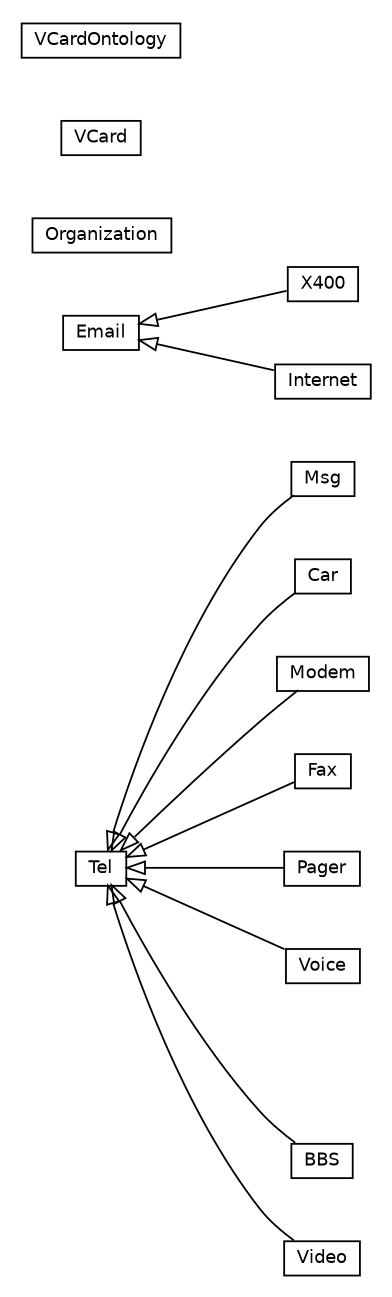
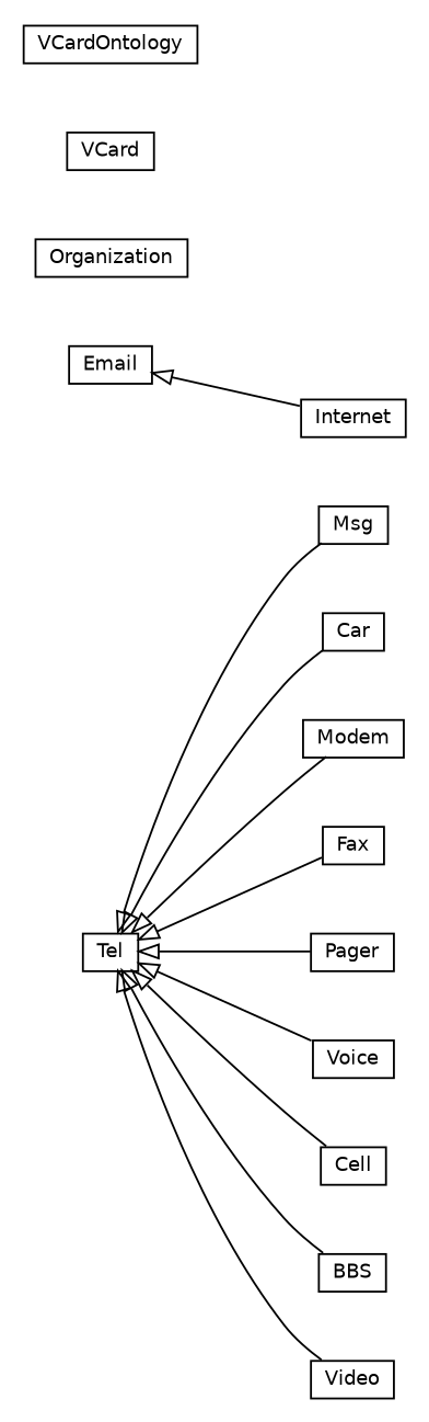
  digraph {
    fontname="DejaVu Sans"
    nodesep=0.25
    rankdir=LR
    ranksep=0.5
    node [fontcolor=black fontname="DejaVu Sans" fontsize=10.0 shape=plaintext]
    edge [arrowtail=empty dir=back fontname="DejaVu Sans" fontsize=10 headport=p labelfontname=Helvetica labelfontsize=10 tailport=p]
    n1 [label=<<table title="org.universAAL.ontology.vcard.Msg" border="0" cellborder="1" cellspacing="0" cellpadding="2" port="p" href="./Msg.html"> 		<tr><td><table border="0" cellspacing="0" cellpadding="1"> <tr><td align="center" balign="center"> Msg </td></tr> 		</table></td></tr> 		</table>>]
-   n2 [label=<<table title="org.universAAL.ontology.vcard.X400" border="0" cellborder="1" cellspacing="0" cellpadding="2" port="p" href="./X400.html"> 		<tr><td><table border="0" cellspacing="0" cellpadding="1"> <tr><td align="center" balign="center"> X400 </td></tr> 		</table></td></tr> 		</table>>]
    n3 [label=<<table title="org.universAAL.ontology.vcard.Organization" border="0" cellborder="1" cellspacing="0" cellpadding="2" port="p" href="./Organization.html"> 		<tr><td><table border="0" cellspacing="0" cellpadding="1"> <tr><td align="center" balign="center"> Organization </td></tr> 		</table></td></tr> 		</table>>]
    n4 [label=<<table title="org.universAAL.ontology.vcard.VCard" border="0" cellborder="1" cellspacing="0" cellpadding="2" port="p" href="./VCard.html"> 		<tr><td><table border="0" cellspacing="0" cellpadding="1"> <tr><td align="center" balign="center"> VCard </td></tr> 		</table></td></tr> 		</table>>]
    n5 [label=<<table title="org.universAAL.ontology.vcard.Car" border="0" cellborder="1" cellspacing="0" cellpadding="2" port="p" href="./Car.html"> 		<tr><td><table border="0" cellspacing="0" cellpadding="1"> <tr><td align="center" balign="center"> Car </td></tr> 		</table></td></tr> 		</table>>]
    n6 [label=<<table title="org.universAAL.ontology.vcard.VCardOntology" border="0" cellborder="1" cellspacing="0" cellpadding="2" port="p" href="./VCardOntology.html"> 		<tr><td><table border="0" cellspacing="0" cellpadding="1"> <tr><td align="center" balign="center"> VCardOntology </td></tr> 		</table></td></tr> 		</table>>]
    n7 [label=<<table title="org.universAAL.ontology.vcard.Modem" border="0" cellborder="1" cellspacing="0" cellpadding="2" port="p" href="./Modem.html"> 		<tr><td><table border="0" cellspacing="0" cellpadding="1"> <tr><td align="center" balign="center"> Modem </td></tr> 		</table></td></tr> 		</table>>]
    n8 [label=<<table title="org.universAAL.ontology.vcard.Fax" border="0" cellborder="1" cellspacing="0" cellpadding="2" port="p" href="./Fax.html"> 		<tr><td><table border="0" cellspacing="0" cellpadding="1"> <tr><td align="center" balign="center"> Fax </td></tr> 		</table></td></tr> 		</table>>]
    n9 [label=<<table title="org.universAAL.ontology.vcard.Pager" border="0" cellborder="1" cellspacing="0" cellpadding="2" port="p" href="./Pager.html"> 		<tr><td><table border="0" cellspacing="0" cellpadding="1"> <tr><td align="center" balign="center"> Pager </td></tr> 		</table></td></tr> 		</table>>]
    n10 [label=<<table title="org.universAAL.ontology.vcard.Email" border="0" cellborder="1" cellspacing="0" cellpadding="2" port="p" href="./Email.html"> 		<tr><td><table border="0" cellspacing="0" cellpadding="1"> <tr><td align="center" balign="center"> Email </td></tr> 		</table></td></tr> 		</table>>]
    n11 [label=<<table title="org.universAAL.ontology.vcard.Internet" border="0" cellborder="1" cellspacing="0" cellpadding="2" port="p" href="./Internet.html"> 		<tr><td><table border="0" cellspacing="0" cellpadding="1"> <tr><td align="center" balign="center"> Internet </td></tr> 		</table></td></tr> 		</table>>]
    n12 [label=<<table title="org.universAAL.ontology.vcard.Voice" border="0" cellborder="1" cellspacing="0" cellpadding="2" port="p" href="./Voice.html"> 		<tr><td><table border="0" cellspacing="0" cellpadding="1"> <tr><td align="center" balign="center"> Voice </td></tr> 		</table></td></tr> 		</table>>]
+   n13 [label=<<table title="org.universAAL.ontology.vcard.Cell" border="0" cellborder="1" cellspacing="0" cellpadding="2" port="p" href="./Cell.html"> 		<tr><td><table border="0" cellspacing="0" cellpadding="1"> <tr><td align="center" balign="center"> Cell </td></tr> 		</table></td></tr> 		</table>>]
    n14 [label=<<table title="org.universAAL.ontology.vcard.BBS" border="0" cellborder="1" cellspacing="0" cellpadding="2" port="p" href="./BBS.html"> 		<tr><td><table border="0" cellspacing="0" cellpadding="1"> <tr><td align="center" balign="center"> BBS </td></tr> 		</table></td></tr> 		</table>>]
    n15 [label=<<table title="org.universAAL.ontology.vcard.Tel" border="0" cellborder="1" cellspacing="0" cellpadding="2" port="p" href="./Tel.html"> 		<tr><td><table border="0" cellspacing="0" cellpadding="1"> <tr><td align="center" balign="center"> Tel </td></tr> 		</table></td></tr> 		</table>>]
    n16 [label=<<table title="org.universAAL.ontology.vcard.Video" border="0" cellborder="1" cellspacing="0" cellpadding="2" port="p" href="./Video.html"> 		<tr><td><table border="0" cellspacing="0" cellpadding="1"> <tr><td align="center" balign="center"> Video </td></tr> 		</table></td></tr> 		</table>>]
-   n10 -> n2
    n10 -> n11
    n15 -> n1
    n15 -> n5
    n15 -> n7
    n15 -> n8
    n15 -> n9
    n15 -> n12
+   n15 -> n13
    n15 -> n14
    n15 -> n16
  }
